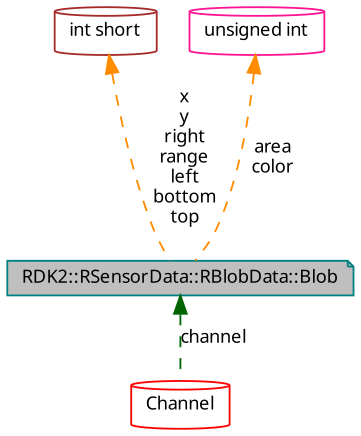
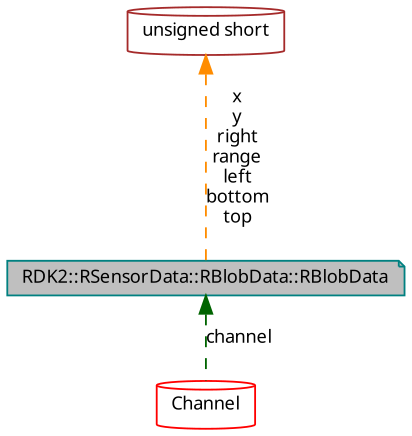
  digraph {
    node [fillcolor=white fontname="FreeSans.ttf" fontsize=10 shape=cylinder style=filled]
    edge [color=darkorange dir=back fontname="FreeSans.ttf" fontsize=10 labelfontname="FreeSans.ttf" labelfontsize=10 style=dashed]
-   n1 [color=teal fillcolor=grey75 fontcolor=black height=0.2 label="RDK2::RSensorData::RBlobData::Blob" shape=note width=0.4]
+   n1 [color=teal fillcolor=grey75 fontcolor=black height=0.2 label="RDK2::RSensorData::RBlobData::RBlobData" shape=note width=0.4]
    n2 [color=red height=0.2 label=Channel width=0.4]
-   n3 [color=brown height=0.2 label="int short" width=0.4]
-   n4 [color=deeppink height=0.2 label="unsigned int" width=0.4]
+   n3 [color=brown height=0.2 label="unsigned short" width=0.4]
    n1 -> n2 [color=darkgreen label=channel]
    n3 -> n1 [label="x\ny\nright\nrange\nleft\nbottom\ntop"]
-   n4 -> n1 [label="area\ncolor"]
  }
